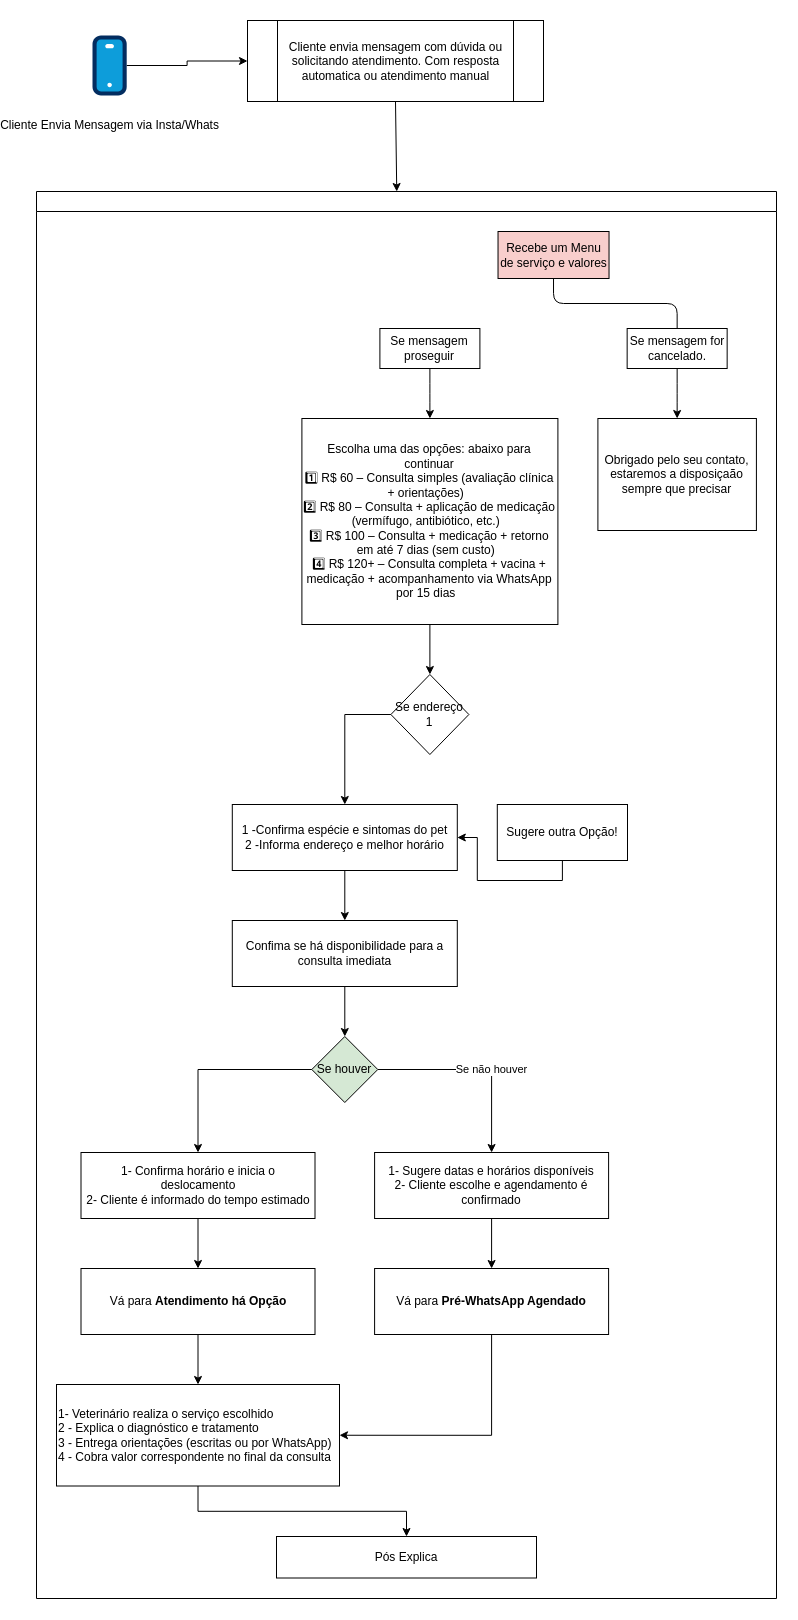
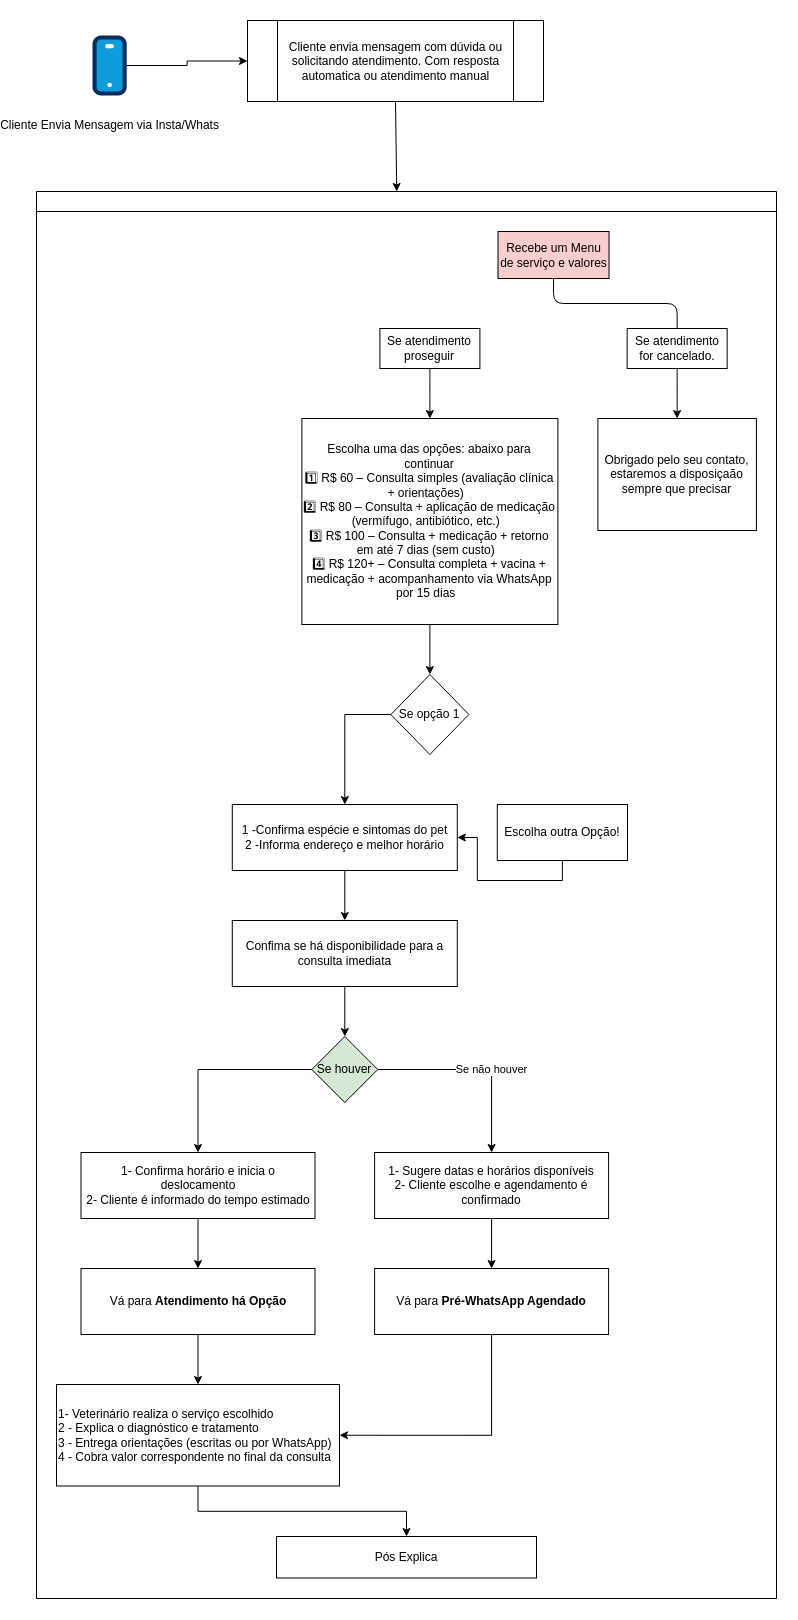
  <mxCell id="0" />
  <mxCell id="1" parent="0" />
  <mxCell id="2" value="Cliente envia mensagem com dúvida ou solicitando atendimento. Com resposta automatica ou atendimento manual" style="shape=process;whiteSpace=wrap;html=1;backgroundOutline=1;" vertex="1" parent="1"><mxGeometry x="231" y="20" width="296" height="81" as="geometry" /></mxCell>
  <mxCell id="3" value="" style="edgeStyle=orthogonalEdgeStyle;rounded=0;orthogonalLoop=1;jettySize=auto;html=1;" edge="1" parent="1" source="4" target="2"><mxGeometry relative="1" as="geometry" /></mxCell>
  <mxCell id="4" value="Cliente Envia Mensagem via Insta/Whats" style="verticalLabelPosition=bottom;aspect=fixed;html=1;shape=mxgraph.salesforce.apps;" vertex="1" parent="1"><mxGeometry x="76" y="35" width="34.2" height="60" as="geometry" /></mxCell>
  <mxCell id="5" value="" style="endArrow=classic;html=1;rounded=0;exitX=0.5;exitY=1;exitDx=0;exitDy=0;" edge="1" parent="1" source="2" target="6"><mxGeometry width="50" height="50" relative="1" as="geometry"><mxPoint x="349" y="101" as="sourcePoint" /><mxPoint x="349" y="166" as="targetPoint" /></mxGeometry></mxCell>
  <mxCell id="6" value="" style="swimlane;startSize=20;horizontal=1;childLayout=treeLayout;horizontalTree=0;sortEdges=1;resizable=0;containerType=tree;fontSize=12;" vertex="1" parent="1"><mxGeometry x="20" y="191" width="740" height="1407" as="geometry" /></mxCell>
  <mxCell id="7" value="Recebe um Menu de serviço e valores" style="whiteSpace=wrap;html=1;fillColor=#f8cecc;" vertex="1" parent="6"><mxGeometry x="461.527" y="40" width="111" height="47" as="geometry" /></mxCell>
- <mxCell id="8" value="Se mensagem proseguir" style="whiteSpace=wrap;html=1;" vertex="1" parent="6"><mxGeometry x="343.4" y="137" width="100" height="40" as="geometry" /></mxCell>
- <mxCell id="9" value="Se mensagem for cancelado." style="whiteSpace=wrap;html=1;" vertex="1" parent="6"><mxGeometry x="590.655" y="137" width="100" height="40" as="geometry" /></mxCell>
+ <mxCell id="8" value="Se atendimento proseguir" style="whiteSpace=wrap;html=1;" vertex="1" parent="6"><mxGeometry x="343.4" y="137" width="100" height="40" as="geometry" /></mxCell>
+ <mxCell id="9" value="Se atendimento for cancelado." style="whiteSpace=wrap;html=1;" vertex="1" parent="6"><mxGeometry x="590.655" y="137" width="100" height="40" as="geometry" /></mxCell>
  <mxCell id="10" value="" style="edgeStyle=elbowEdgeStyle;elbow=vertical;html=1;rounded=1;curved=0;sourcePerimeterSpacing=0;targetPerimeterSpacing=0;startSize=6;endSize=6;endArrow=none;" edge="1" parent="6" source="7" target="9"><mxGeometry relative="1" as="geometry" /></mxCell>
  <mxCell id="11" value="" style="edgeStyle=elbowEdgeStyle;elbow=vertical;html=1;rounded=1;curved=0;sourcePerimeterSpacing=0;targetPerimeterSpacing=0;startSize=6;endSize=6;" edge="1" target="12" source="9" parent="6"><mxGeometry relative="1" as="geometry"><mxPoint x="-2334.175" y="271" as="sourcePoint" /></mxGeometry></mxCell>
  <mxCell id="12" value="&lt;div&gt;Obrigado pelo seu contato, estaremos a disposiçaão sempre que precisar&lt;/div&gt;" style="whiteSpace=wrap;html=1;" vertex="1" parent="6"><mxGeometry x="561.4" y="227" width="158.51" height="112" as="geometry" /></mxCell>
  <mxCell id="13" value="" style="edgeStyle=elbowEdgeStyle;elbow=vertical;html=1;rounded=1;curved=0;sourcePerimeterSpacing=0;targetPerimeterSpacing=0;startSize=6;endSize=6;" edge="1" target="15" source="8" parent="6"><mxGeometry relative="1" as="geometry"><mxPoint x="-2334.477" y="271" as="sourcePoint" /></mxGeometry></mxCell>
  <mxCell id="14" style="edgeStyle=orthogonalEdgeStyle;rounded=0;orthogonalLoop=1;jettySize=auto;html=1;exitX=0.5;exitY=1;exitDx=0;exitDy=0;entryX=0.5;entryY=0;entryDx=0;entryDy=0;" edge="1" parent="6" source="15" target="17"><mxGeometry relative="1" as="geometry" /></mxCell>
  <mxCell id="15" value="&lt;div&gt;Escolha uma das opções: abaixo para continuar&lt;/div&gt;&lt;div&gt;1️⃣ R$ 60 – Consulta simples (avaliação clínica + orientações)&amp;nbsp;&amp;nbsp;&lt;br&gt;2️⃣ R$ 80 – Consulta + aplicação de medicação (vermífugo, antibiótico, etc.)&amp;nbsp;&amp;nbsp;&lt;br&gt;3️⃣ R$ 100 – Consulta + medicação + retorno em até 7 dias (sem custo)&amp;nbsp;&amp;nbsp;&lt;br&gt;4️⃣ R$ 120+ – Consulta completa + vacina + medicação + acompanhamento via WhatsApp por 15 dias&amp;nbsp;&amp;nbsp;&lt;/div&gt;" style="whiteSpace=wrap;html=1;" vertex="1" parent="6"><mxGeometry x="265.4" y="227" width="256" height="206" as="geometry" /></mxCell>
  <mxCell id="16" style="edgeStyle=orthogonalEdgeStyle;rounded=0;orthogonalLoop=1;jettySize=auto;html=1;exitX=0;exitY=0.5;exitDx=0;exitDy=0;entryX=0.5;entryY=0;entryDx=0;entryDy=0;" edge="1" parent="6" source="17" target="18"><mxGeometry relative="1" as="geometry"><mxPoint x="-2281.792" y="601" as="targetPoint" /></mxGeometry></mxCell>
- <mxCell id="17" value="&lt;div&gt;Se endereço 1&lt;/div&gt;" style="rhombus;whiteSpace=wrap;html=1;" vertex="1" parent="6"><mxGeometry x="354.4" y="483" width="78" height="80" as="geometry" /></mxCell>
+ <mxCell id="17" value="&lt;div&gt;Se opção 1&lt;/div&gt;" style="rhombus;whiteSpace=wrap;html=1;" vertex="1" parent="6"><mxGeometry x="354.4" y="483" width="78" height="80" as="geometry" /></mxCell>
  <mxCell id="18" value="1 -Confirma espécie e sintomas do pet&lt;br&gt;2 -Informa endereço e melhor horário" style="rounded=0;whiteSpace=wrap;html=1;" vertex="1" parent="6"><mxGeometry x="195.8" y="613" width="225" height="66" as="geometry" /></mxCell>
  <mxCell id="19" style="edgeStyle=orthogonalEdgeStyle;rounded=0;orthogonalLoop=1;jettySize=auto;html=1;exitX=0.5;exitY=1;exitDx=0;exitDy=0;entryX=1;entryY=0.5;entryDx=0;entryDy=0;" edge="1" parent="6" source="20" target="18"><mxGeometry relative="1" as="geometry" /></mxCell>
- <mxCell id="20" value="Sugere outra Opção!" style="rounded=0;whiteSpace=wrap;html=1;" vertex="1" parent="6"><mxGeometry x="460.8" y="613" width="130.2" height="56" as="geometry" /></mxCell>
+ <mxCell id="20" value="Escolha outra Opção!" style="rounded=0;whiteSpace=wrap;html=1;" vertex="1" parent="6"><mxGeometry x="460.8" y="613" width="130.2" height="56" as="geometry" /></mxCell>
  <mxCell id="21" style="edgeStyle=orthogonalEdgeStyle;rounded=0;orthogonalLoop=1;jettySize=auto;html=1;exitX=0.5;exitY=1;exitDx=0;exitDy=0;entryX=0.5;entryY=0;entryDx=0;entryDy=0;" edge="1" target="22" source="18" parent="6"><mxGeometry relative="1" as="geometry"><mxPoint x="-1967.793" y="758" as="targetPoint" /><mxPoint x="-1632.165" y="680" as="sourcePoint" /></mxGeometry></mxCell>
  <mxCell id="22" value="Confima se há disponibilidade para a consulta imediata" style="rounded=0;whiteSpace=wrap;html=1;" vertex="1" parent="6"><mxGeometry x="195.8" y="729" width="225" height="66" as="geometry" /></mxCell>
  <mxCell id="23" style="edgeStyle=orthogonalEdgeStyle;rounded=0;orthogonalLoop=1;jettySize=auto;html=1;exitX=1;exitY=0.5;exitDx=0;exitDy=0;entryX=0.5;entryY=0;entryDx=0;entryDy=0;" edge="1" parent="6" source="25" target="30"><mxGeometry relative="1" as="geometry"><mxPoint x="-1858.165" y="941.4" as="targetPoint" /></mxGeometry></mxCell>
  <mxCell id="24" value="Se não houver" style="edgeLabel;html=1;align=center;verticalAlign=middle;resizable=0;points=[];" vertex="1" connectable="0" parent="23"><mxGeometry x="0.144" y="1" relative="1" as="geometry"><mxPoint as="offset" /></mxGeometry></mxCell>
  <mxCell id="25" value="Se houver" style="rhombus;whiteSpace=wrap;html=1;fillColor=#d5e8d4;" vertex="1" parent="6"><mxGeometry x="275.3" y="845" width="66" height="66" as="geometry" /></mxCell>
  <mxCell id="26" value="" style="edgeStyle=orthogonalEdgeStyle;rounded=0;orthogonalLoop=1;jettySize=auto;html=1;" edge="1" parent="6" source="22" target="25"><mxGeometry relative="1" as="geometry" /></mxCell>
  <mxCell id="27" style="edgeStyle=orthogonalEdgeStyle;rounded=0;orthogonalLoop=1;jettySize=auto;html=1;exitX=0.5;exitY=1;exitDx=0;exitDy=0;" edge="1" parent="6" source="25" target="25"><mxGeometry relative="1" as="geometry" /></mxCell>
  <mxCell id="28" value="&lt;div&gt;1- Confirma horário e inicia o deslocamento&lt;/div&gt;&lt;div&gt;2- Cliente é informado do tempo estimado&lt;/div&gt;" style="rounded=0;whiteSpace=wrap;html=1;" vertex="1" parent="6"><mxGeometry x="44.5" y="961" width="234" height="66" as="geometry" /></mxCell>
  <mxCell id="29" value="" style="edgeStyle=orthogonalEdgeStyle;rounded=0;orthogonalLoop=1;jettySize=auto;html=1;exitX=0;exitY=0.5;exitDx=0;exitDy=0;" edge="1" parent="6" source="25" target="28"><mxGeometry relative="1" as="geometry" /></mxCell>
  <mxCell id="30" value="1- Sugere datas e horários disponíveis&lt;br&gt;2- Cliente escolhe e agendamento é confirmado" style="rounded=0;whiteSpace=wrap;html=1;" vertex="1" parent="6"><mxGeometry x="338.1" y="961" width="234" height="66" as="geometry" /></mxCell>
  <mxCell id="31" value="" style="edgeStyle=orthogonalEdgeStyle;rounded=0;orthogonalLoop=1;jettySize=auto;html=1;exitX=0.5;exitY=1;exitDx=0;exitDy=0;" edge="1" target="32" source="28" parent="6"><mxGeometry relative="1" as="geometry"><mxPoint x="-69.027" y="1005" as="sourcePoint" /></mxGeometry></mxCell>
  <mxCell id="32" value="Vá para &lt;b&gt;Atendimento há Opção&lt;/b&gt;" style="rounded=0;whiteSpace=wrap;html=1;" vertex="1" parent="6"><mxGeometry x="44.5" y="1077" width="234" height="66" as="geometry" /></mxCell>
  <mxCell id="33" style="edgeStyle=orthogonalEdgeStyle;rounded=0;orthogonalLoop=1;jettySize=auto;html=1;exitX=0.5;exitY=1;exitDx=0;exitDy=0;entryX=0.5;entryY=0;entryDx=0;entryDy=0;" edge="1" target="35" source="30" parent="6"><mxGeometry relative="1" as="geometry"><mxPoint x="-1630.665" y="1127.4" as="targetPoint" /><mxPoint x="88.473" y="1064" as="sourcePoint" /></mxGeometry></mxCell>
  <mxCell id="34" style="edgeStyle=orthogonalEdgeStyle;rounded=0;orthogonalLoop=1;jettySize=auto;html=1;exitX=0.5;exitY=1;exitDx=0;exitDy=0;entryX=1;entryY=0.5;entryDx=0;entryDy=0;" edge="1" parent="6" source="35" target="37"><mxGeometry relative="1" as="geometry" /></mxCell>
  <mxCell id="35" value="Vá para &lt;b&gt;Pré-WhatsApp Agendado&lt;/b&gt;" style="rounded=0;whiteSpace=wrap;html=1;" vertex="1" parent="6"><mxGeometry x="338.1" y="1077" width="234" height="66" as="geometry" /></mxCell>
  <mxCell id="36" value="" style="edgeStyle=orthogonalEdgeStyle;rounded=0;orthogonalLoop=1;jettySize=auto;html=1;exitX=0.5;exitY=1;exitDx=0;exitDy=0;" edge="1" target="37" source="32" parent="6"><mxGeometry relative="1" as="geometry"><mxPoint x="-51.527" y="1216" as="sourcePoint" /></mxGeometry></mxCell>
  <mxCell id="37" value="&lt;div align=&quot;justify&quot;&gt;1- Veterinário realiza o serviço escolhido&lt;/div&gt;&lt;div align=&quot;justify&quot;&gt;2 - Explica o diagnóstico e tratamento&lt;/div&gt;&lt;div align=&quot;justify&quot;&gt;3 - Entrega orientações (escritas ou por WhatsApp)&lt;br&gt;4 - Cobra valor correspondente no final da consulta&lt;/div&gt;" style="rounded=0;whiteSpace=wrap;html=1;align=left;" vertex="1" parent="6"><mxGeometry x="20" y="1193" width="283" height="101.5" as="geometry" /></mxCell>
  <mxCell id="38" value="" style="edgeStyle=orthogonalEdgeStyle;rounded=0;orthogonalLoop=1;jettySize=auto;html=1;exitX=0.5;exitY=1;exitDx=0;exitDy=0;entryX=0.5;entryY=0;entryDx=0;entryDy=0;" edge="1" target="39" source="37" parent="6"><mxGeometry relative="1" as="geometry"><mxPoint x="400" y="1334" as="sourcePoint" /><mxPoint x="363" y="1342" as="targetPoint" /><Array as="points" /></mxGeometry></mxCell>
  <mxCell id="39" value="&lt;div align=&quot;center&quot;&gt;Pós Explica&lt;/div&gt;" style="rounded=0;whiteSpace=wrap;html=1;align=center;" vertex="1" parent="6"><mxGeometry x="240" y="1345" width="260" height="41.5" as="geometry" /></mxCell>
